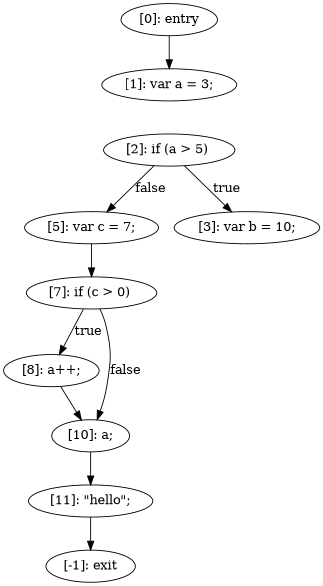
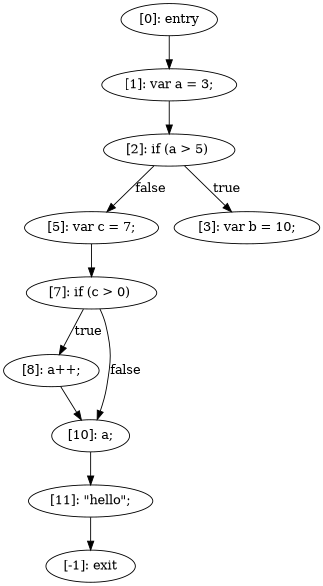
  digraph {
    n1 [label="[7]: if (c > 0) "]
    n2 [label="[8]: a++;\n"]
    n3 [label="[10]: a;\n"]
    n4 [label="[11]: \"hello\";\n"]
    n5 [label="[-1]: exit"]
    n6 [label="[5]: var c = 7;\n"]
    n7 [label="[1]: var a = 3;\n"]
    n8 [label="[2]: if (a > 5) "]
    n9 [label="[3]: var b = 10;\n"]
    n10 [label="[0]: entry"]
    n1 -> n2 [label=true]
    n1 -> n3 [label=false]
    n2 -> n3
    n3 -> n4
    n4 -> n5
    n6 -> n1
+   n7 -> n8
    n8 -> n6 [label=false]
    n8 -> n9 [label=true]
    n10 -> n7
  }
